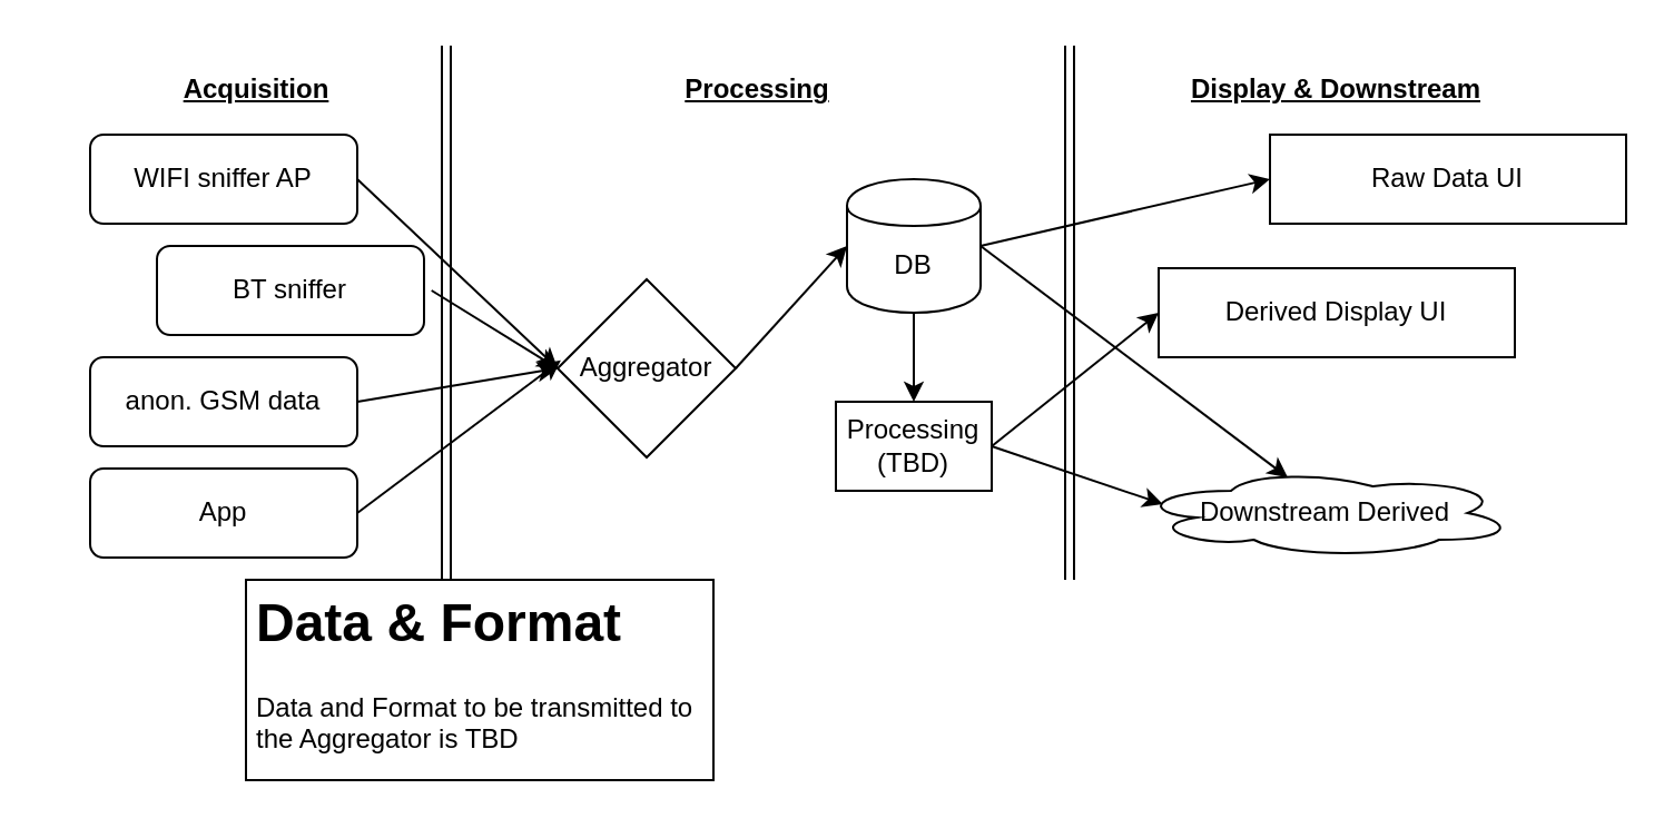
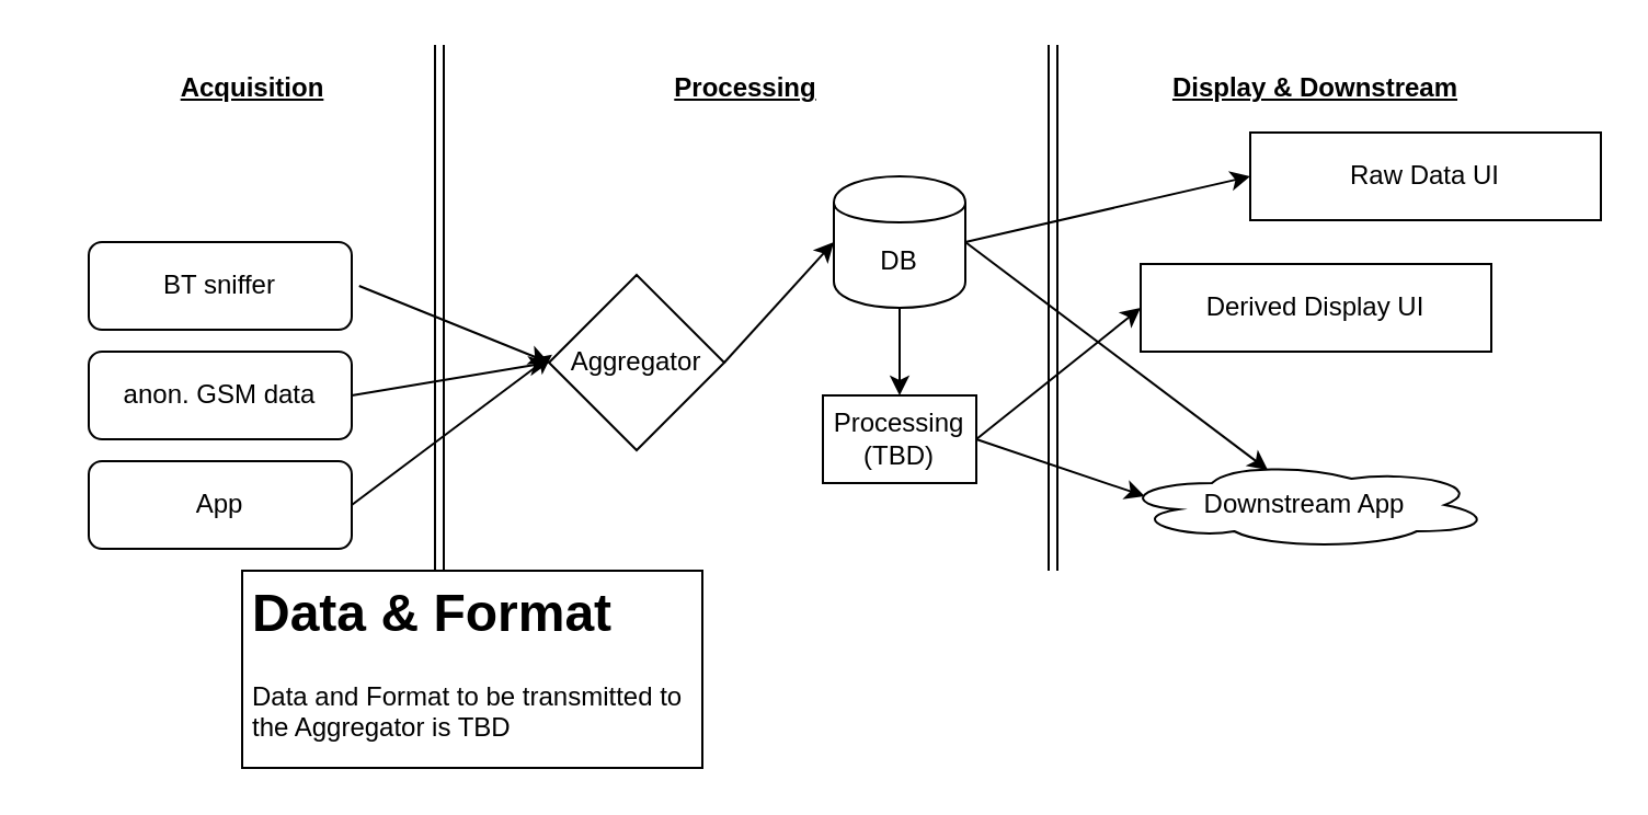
  <mxCell id="0" />
  <mxCell id="1" parent="0" />
  <mxCell id="2" value="&lt;b&gt;&lt;u&gt;Processing&lt;/u&gt;&lt;/b&gt;" style="text;html=1;strokeColor=none;fillColor=none;align=center;verticalAlign=middle;whiteSpace=wrap;rounded=0;" vertex="1" parent="1"><mxGeometry x="200" y="30" width="280" height="20" as="geometry" /></mxCell>
- <mxCell id="3" value="WIFI sniffer AP" style="rounded=1;whiteSpace=wrap;html=1;" vertex="1" parent="1"><mxGeometry x="40" y="60" width="120" height="40" as="geometry" /></mxCell>
- <mxCell id="4" value="BT sniffer" style="rounded=1;whiteSpace=wrap;html=1;" vertex="1" parent="1"><mxGeometry x="70" y="110" width="120" height="40" as="geometry" /></mxCell>
+ <mxCell id="4" value="BT sniffer" style="rounded=1;whiteSpace=wrap;html=1;" vertex="1" parent="1"><mxGeometry x="40" y="110" width="120" height="40" as="geometry" /></mxCell>
  <mxCell id="5" value="anon. GSM data" style="rounded=1;whiteSpace=wrap;html=1;" vertex="1" parent="1"><mxGeometry x="40" y="160" width="120" height="40" as="geometry" /></mxCell>
  <mxCell id="6" value="App" style="rounded=1;whiteSpace=wrap;html=1;" vertex="1" parent="1"><mxGeometry x="40" y="210" width="120" height="40" as="geometry" /></mxCell>
  <mxCell id="7" value="" style="shape=link;html=1;" edge="1" parent="1"><mxGeometry width="50" height="50" relative="1" as="geometry"><mxPoint x="200" y="260" as="sourcePoint" /><mxPoint x="200" y="20" as="targetPoint" /></mxGeometry></mxCell>
  <mxCell id="8" value="&lt;b&gt;&lt;u&gt;Acquisition&lt;/u&gt;&lt;/b&gt;" style="text;html=1;strokeColor=none;fillColor=none;align=center;verticalAlign=middle;whiteSpace=wrap;rounded=0;" vertex="1" parent="1"><mxGeometry x="20" y="30" width="190" height="20" as="geometry" /></mxCell>
  <mxCell id="9" value="Aggregator" style="rhombus;whiteSpace=wrap;html=1;" vertex="1" parent="1"><mxGeometry x="250" y="125" width="80" height="80" as="geometry" /></mxCell>
  <mxCell id="10" value="" style="endArrow=classic;html=1;exitX=1;exitY=0.5;exitDx=0;exitDy=0;entryX=0;entryY=0.5;entryDx=0;entryDy=0;" edge="1" parent="1" source="5" target="9"><mxGeometry width="50" height="50" relative="1" as="geometry"><mxPoint x="160" y="160" as="sourcePoint" /><mxPoint x="210" y="110" as="targetPoint" /></mxGeometry></mxCell>
  <mxCell id="11" value="" style="endArrow=classic;html=1;exitX=1;exitY=0.5;exitDx=0;exitDy=0;entryX=0.018;entryY=0.455;entryDx=0;entryDy=0;entryPerimeter=0;" edge="1" parent="1" source="6" target="9"><mxGeometry width="50" height="50" relative="1" as="geometry"><mxPoint x="170" y="190" as="sourcePoint" /><mxPoint x="240" y="160" as="targetPoint" /></mxGeometry></mxCell>
  <mxCell id="12" value="" style="endArrow=classic;html=1;exitX=1.028;exitY=0.5;exitDx=0;exitDy=0;exitPerimeter=0;entryX=0;entryY=0.5;entryDx=0;entryDy=0;" edge="1" parent="1" source="4" target="9"><mxGeometry width="50" height="50" relative="1" as="geometry"><mxPoint x="180" y="200" as="sourcePoint" /><mxPoint x="250" y="160" as="targetPoint" /></mxGeometry></mxCell>
- <mxCell id="13" value="" style="endArrow=classic;html=1;exitX=1;exitY=0.5;exitDx=0;exitDy=0;entryX=0;entryY=0.5;entryDx=0;entryDy=0;" edge="1" parent="1" source="3" target="9"><mxGeometry width="50" height="50" relative="1" as="geometry"><mxPoint x="190" y="210" as="sourcePoint" /><mxPoint x="270" y="186" as="targetPoint" /></mxGeometry></mxCell>
  <mxCell id="14" value="DB" style="shape=cylinder;whiteSpace=wrap;html=1;boundedLbl=1;backgroundOutline=1;" vertex="1" parent="1"><mxGeometry x="380" y="80" width="60" height="60" as="geometry" /></mxCell>
  <mxCell id="15" value="" style="endArrow=classic;html=1;entryX=0;entryY=0.5;entryDx=0;entryDy=0;exitX=1;exitY=0.5;exitDx=0;exitDy=0;" edge="1" parent="1" source="9" target="14"><mxGeometry width="50" height="50" relative="1" as="geometry"><mxPoint x="180" y="190" as="sourcePoint" /><mxPoint x="230" y="140" as="targetPoint" /></mxGeometry></mxCell>
  <mxCell id="16" value="" style="shape=link;html=1;" edge="1" parent="1"><mxGeometry width="50" height="50" relative="1" as="geometry"><mxPoint x="480" y="260" as="sourcePoint" /><mxPoint x="480" y="20" as="targetPoint" /></mxGeometry></mxCell>
  <mxCell id="17" value="" style="endArrow=classic;html=1;entryX=0.5;entryY=0;entryDx=0;entryDy=0;" edge="1" parent="1" target="19"><mxGeometry width="50" height="50" relative="1" as="geometry"><mxPoint x="410" y="140" as="sourcePoint" /><mxPoint x="360" y="100" as="targetPoint" /></mxGeometry></mxCell>
  <mxCell id="18" value="Derived Display UI" style="rounded=0;whiteSpace=wrap;html=1;" vertex="1" parent="1"><mxGeometry x="520" y="120" width="160" height="40" as="geometry" /></mxCell>
  <mxCell id="19" value="Processing (TBD)" style="rounded=0;whiteSpace=wrap;html=1;" vertex="1" parent="1"><mxGeometry x="375" y="180" width="70" height="40" as="geometry" /></mxCell>
  <mxCell id="20" value="Raw Data UI" style="rounded=0;whiteSpace=wrap;html=1;" vertex="1" parent="1"><mxGeometry x="570" y="60" width="160" height="40" as="geometry" /></mxCell>
  <mxCell id="21" value="" style="endArrow=classic;html=1;entryX=0;entryY=0.5;entryDx=0;entryDy=0;" edge="1" parent="1" target="20"><mxGeometry width="50" height="50" relative="1" as="geometry"><mxPoint x="440" y="110" as="sourcePoint" /><mxPoint x="560" y="40" as="targetPoint" /></mxGeometry></mxCell>
  <mxCell id="22" value="" style="endArrow=classic;html=1;exitX=1;exitY=0.5;exitDx=0;exitDy=0;entryX=0;entryY=0.5;entryDx=0;entryDy=0;" edge="1" parent="1" source="19" target="18"><mxGeometry width="50" height="50" relative="1" as="geometry"><mxPoint x="510" y="90" as="sourcePoint" /><mxPoint x="560" y="40" as="targetPoint" /></mxGeometry></mxCell>
- <mxCell id="23" value="Downstream Derived" style="ellipse;shape=cloud;whiteSpace=wrap;html=1;" vertex="1" parent="1"><mxGeometry x="510" y="210" width="170" height="40" as="geometry" /></mxCell>
+ <mxCell id="23" value="Downstream App" style="ellipse;shape=cloud;whiteSpace=wrap;html=1;" vertex="1" parent="1"><mxGeometry x="510" y="210" width="170" height="40" as="geometry" /></mxCell>
  <mxCell id="24" value="" style="endArrow=classic;html=1;exitX=1;exitY=0.5;exitDx=0;exitDy=0;entryX=0.4;entryY=0.1;entryDx=0;entryDy=0;entryPerimeter=0;" edge="1" parent="1" source="14" target="23"><mxGeometry width="50" height="50" relative="1" as="geometry"><mxPoint x="510" y="90" as="sourcePoint" /><mxPoint x="560" y="40" as="targetPoint" /></mxGeometry></mxCell>
  <mxCell id="25" value="" style="endArrow=classic;html=1;entryX=0.07;entryY=0.4;entryDx=0;entryDy=0;entryPerimeter=0;exitX=1;exitY=0.5;exitDx=0;exitDy=0;" edge="1" parent="1" source="19" target="23"><mxGeometry width="50" height="50" relative="1" as="geometry"><mxPoint x="440" y="200" as="sourcePoint" /><mxPoint x="560" y="40" as="targetPoint" /></mxGeometry></mxCell>
  <mxCell id="26" value="&lt;b&gt;&lt;u&gt;Display &amp;amp; Downstream&lt;/u&gt;&lt;/b&gt;" style="text;html=1;strokeColor=none;fillColor=none;align=center;verticalAlign=middle;whiteSpace=wrap;rounded=0;" vertex="1" parent="1"><mxGeometry x="480" y="30" width="240" height="20" as="geometry" /></mxCell>
  <mxCell id="27" value="&lt;h1&gt;Data &amp;amp; Format&lt;/h1&gt;&lt;p&gt;Data and Format to be transmitted to the Aggregator is TBD&lt;/p&gt;" style="text;html=1;strokeColor=#000000;fillColor=#ffffff;spacing=5;spacingTop=-20;whiteSpace=wrap;overflow=hidden;rounded=0;" vertex="1" parent="1"><mxGeometry x="110" y="260" width="210" height="90" as="geometry" /></mxCell>
